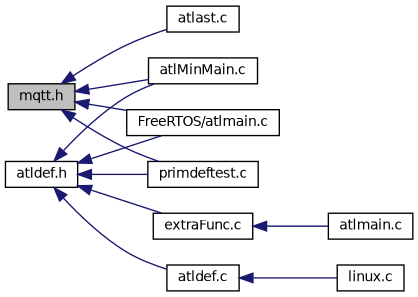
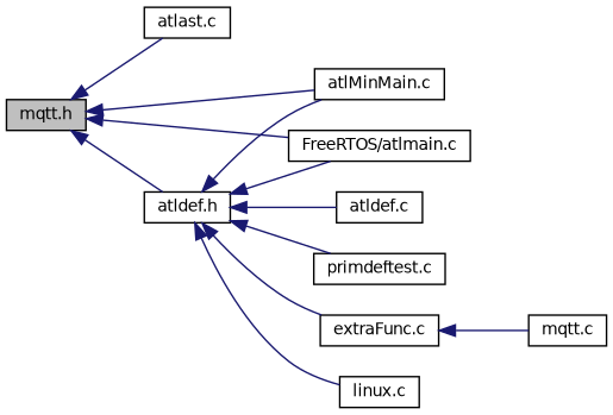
  digraph {
    rankdir=LR
    node [color=black fillcolor=white fontname=Helvetica fontsize=10 shape=record style=filled]
    edge [color=midnightblue dir=back fontname=Helvetica fontsize=10 labelfontname=Helvetica labelfontsize=10 style=solid]
    n1 [fillcolor=grey75 fontcolor=black height=0.2 label="mqtt.h" width=0.4]
    n2 [height=0.2 label="atlast.c" width=0.4]
    n3 [height=0.2 label="atldef.h" width=0.4]
    n4 [height=0.2 label="atlMinMain.c" width=0.4]
    n5 [height=0.2 label="FreeRTOS/atlmain.c" width=0.4]
    n6 [height=0.2 label="extraFunc.c" width=0.4]
    n7 [height=0.2 label="linux.c" width=0.4]
    n8 [height=0.2 label="atldef.c" width=0.4]
    n9 [height=0.2 label="primdeftest.c" width=0.4]
-   n10 [height=0.2 label="atlmain.c" width=0.4]
+   n10 [height=0.2 label="mqtt.c" width=0.4]
    n1 -> n2
-   n1 -> n9
+   n1 -> n3
    n1 -> n4
    n1 -> n5
    n3 -> n4
    n3 -> n5
    n3 -> n6
-   n8 -> n7
+   n3 -> n7
    n3 -> n8
    n3 -> n9
    n6 -> n10
  }
